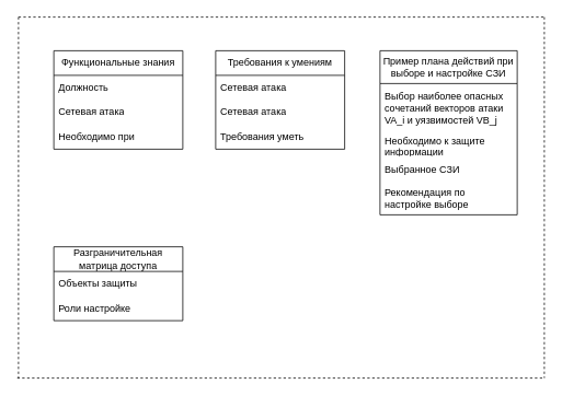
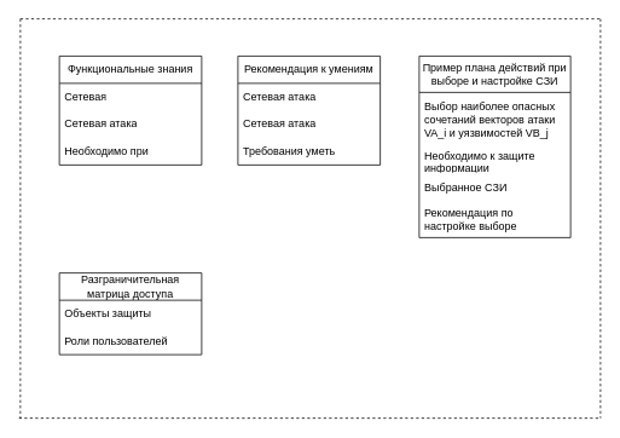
  <mxCell id="0" />
  <mxCell id="1" parent="0" />
  <mxCell id="2" value="" style="endArrow=none;dashed=1;html=1;rounded=0;" edge="1" parent="1"><mxGeometry width="50" height="50" relative="1" as="geometry"><mxPoint x="22" y="20" as="sourcePoint" /><mxPoint x="662" y="20" as="targetPoint" /></mxGeometry></mxCell>
  <mxCell id="3" value="" style="endArrow=none;dashed=1;html=1;rounded=0;" edge="1" parent="1"><mxGeometry width="50" height="50" relative="1" as="geometry"><mxPoint x="20.5" y="460" as="sourcePoint" /><mxPoint x="660.5" y="460" as="targetPoint" /></mxGeometry></mxCell>
  <mxCell id="4" value="" style="endArrow=none;dashed=1;html=1;rounded=0;" edge="1" parent="1"><mxGeometry width="50" height="50" relative="1" as="geometry"><mxPoint x="22" y="20" as="sourcePoint" /><mxPoint x="22" y="460" as="targetPoint" /></mxGeometry></mxCell>
  <mxCell id="5" value="" style="endArrow=none;dashed=1;html=1;rounded=0;" edge="1" parent="1"><mxGeometry width="50" height="50" relative="1" as="geometry"><mxPoint x="662" y="20" as="sourcePoint" /><mxPoint x="662" y="460" as="targetPoint" /></mxGeometry></mxCell>
  <mxCell id="6" value="Функциональные знания" style="swimlane;fontStyle=0;childLayout=stackLayout;horizontal=1;startSize=30;horizontalStack=0;resizeParent=1;resizeParentMax=0;resizeLast=0;collapsible=1;marginBottom=0;whiteSpace=wrap;html=1;" vertex="1" parent="1"><mxGeometry x="65" y="61" width="157" height="120" as="geometry" /></mxCell>
- <mxCell id="7" value="Должность" style="text;strokeColor=none;fillColor=none;align=left;verticalAlign=middle;spacingLeft=4;spacingRight=4;overflow=hidden;points=[[0,0.5],[1,0.5]];portConstraint=eastwest;rotatable=0;whiteSpace=wrap;html=1;" vertex="1" parent="6"><mxGeometry y="30" width="157" height="30" as="geometry" /></mxCell>
+ <mxCell id="7" value="Сетевая" style="text;strokeColor=none;fillColor=none;align=left;verticalAlign=middle;spacingLeft=4;spacingRight=4;overflow=hidden;points=[[0,0.5],[1,0.5]];portConstraint=eastwest;rotatable=0;whiteSpace=wrap;html=1;" vertex="1" parent="6"><mxGeometry y="30" width="157" height="30" as="geometry" /></mxCell>
  <mxCell id="8" value="Сетевая атака" style="text;strokeColor=none;fillColor=none;align=left;verticalAlign=middle;spacingLeft=4;spacingRight=4;overflow=hidden;points=[[0,0.5],[1,0.5]];portConstraint=eastwest;rotatable=0;whiteSpace=wrap;html=1;" vertex="1" parent="6"><mxGeometry y="60" width="157" height="30" as="geometry" /></mxCell>
  <mxCell id="9" value="Необходимо при&amp;nbsp;" style="text;strokeColor=none;fillColor=none;align=left;verticalAlign=middle;spacingLeft=4;spacingRight=4;overflow=hidden;points=[[0,0.5],[1,0.5]];portConstraint=eastwest;rotatable=0;whiteSpace=wrap;html=1;" vertex="1" parent="6"><mxGeometry y="90" width="157" height="30" as="geometry" /></mxCell>
  <mxCell id="10" value="Пример плана действий при выборе и настройке СЗИ" style="swimlane;fontStyle=0;childLayout=stackLayout;horizontal=1;startSize=40;horizontalStack=0;resizeParent=1;resizeParentMax=0;resizeLast=0;collapsible=1;marginBottom=0;whiteSpace=wrap;html=1;" vertex="1" parent="1"><mxGeometry x="462" y="61" width="167" height="200" as="geometry" /></mxCell>
  <mxCell id="11" value="Выбор наиболее опасных сочетаний векторов атаки VA_i и уязвимостей VB_j&amp;nbsp;" style="text;strokeColor=none;fillColor=none;align=left;verticalAlign=middle;spacingLeft=4;spacingRight=4;overflow=hidden;points=[[0,0.5],[1,0.5]];portConstraint=eastwest;rotatable=0;whiteSpace=wrap;html=1;" vertex="1" parent="10"><mxGeometry y="40" width="167" height="60" as="geometry" /></mxCell>
  <mxCell id="12" value="Необходимо к защите информации" style="text;strokeColor=none;fillColor=none;align=left;verticalAlign=middle;spacingLeft=4;spacingRight=4;overflow=hidden;points=[[0,0.5],[1,0.5]];portConstraint=eastwest;rotatable=0;whiteSpace=wrap;html=1;" vertex="1" parent="10"><mxGeometry y="100" width="167" height="30" as="geometry" /></mxCell>
  <mxCell id="13" value="Выбранное СЗИ" style="text;strokeColor=none;fillColor=none;align=left;verticalAlign=middle;spacingLeft=4;spacingRight=4;overflow=hidden;points=[[0,0.5],[1,0.5]];portConstraint=eastwest;rotatable=0;whiteSpace=wrap;html=1;" vertex="1" parent="10"><mxGeometry y="130" width="167" height="30" as="geometry" /></mxCell>
  <mxCell id="14" value="Рекомендация по настройке выборе" style="text;strokeColor=none;fillColor=none;align=left;verticalAlign=middle;spacingLeft=4;spacingRight=4;overflow=hidden;points=[[0,0.5],[1,0.5]];portConstraint=eastwest;rotatable=0;whiteSpace=wrap;html=1;" vertex="1" parent="10"><mxGeometry y="160" width="167" height="40" as="geometry" /></mxCell>
  <mxCell id="15" value="Разграничительная матрица доступа" style="swimlane;fontStyle=0;childLayout=stackLayout;horizontal=1;startSize=30;horizontalStack=0;resizeParent=1;resizeParentMax=0;resizeLast=0;collapsible=1;marginBottom=0;whiteSpace=wrap;html=1;" vertex="1" parent="1"><mxGeometry x="65" y="300" width="157" height="90" as="geometry" /></mxCell>
  <mxCell id="16" value="Объекты защиты" style="text;strokeColor=none;fillColor=none;align=left;verticalAlign=middle;spacingLeft=4;spacingRight=4;overflow=hidden;points=[[0,0.5],[1,0.5]];portConstraint=eastwest;rotatable=0;whiteSpace=wrap;html=1;" vertex="1" parent="15"><mxGeometry y="30" width="157" height="30" as="geometry" /></mxCell>
- <mxCell id="17" value="Роли настройке" style="text;strokeColor=none;fillColor=none;align=left;verticalAlign=middle;spacingLeft=4;spacingRight=4;overflow=hidden;points=[[0,0.5],[1,0.5]];portConstraint=eastwest;rotatable=0;whiteSpace=wrap;html=1;" vertex="1" parent="15"><mxGeometry y="60" width="157" height="30" as="geometry" /></mxCell>
- <mxCell id="18" value="Требования к умениям" style="swimlane;fontStyle=0;childLayout=stackLayout;horizontal=1;startSize=30;horizontalStack=0;resizeParent=1;resizeParentMax=0;resizeLast=0;collapsible=1;marginBottom=0;whiteSpace=wrap;html=1;" vertex="1" parent="1"><mxGeometry x="262" y="61" width="157" height="120" as="geometry" /></mxCell>
+ <mxCell id="17" value="Роли пользователей" style="text;strokeColor=none;fillColor=none;align=left;verticalAlign=middle;spacingLeft=4;spacingRight=4;overflow=hidden;points=[[0,0.5],[1,0.5]];portConstraint=eastwest;rotatable=0;whiteSpace=wrap;html=1;" vertex="1" parent="15"><mxGeometry y="60" width="157" height="30" as="geometry" /></mxCell>
+ <mxCell id="18" value="Рекомендация к умениям" style="swimlane;fontStyle=0;childLayout=stackLayout;horizontal=1;startSize=30;horizontalStack=0;resizeParent=1;resizeParentMax=0;resizeLast=0;collapsible=1;marginBottom=0;whiteSpace=wrap;html=1;" vertex="1" parent="1"><mxGeometry x="262" y="61" width="157" height="120" as="geometry" /></mxCell>
  <mxCell id="19" value="Сетевая атака&amp;nbsp;" style="text;strokeColor=none;fillColor=none;align=left;verticalAlign=middle;spacingLeft=4;spacingRight=4;overflow=hidden;points=[[0,0.5],[1,0.5]];portConstraint=eastwest;rotatable=0;whiteSpace=wrap;html=1;" vertex="1" parent="18"><mxGeometry y="30" width="157" height="30" as="geometry" /></mxCell>
  <mxCell id="20" value="Сетевая атака" style="text;strokeColor=none;fillColor=none;align=left;verticalAlign=middle;spacingLeft=4;spacingRight=4;overflow=hidden;points=[[0,0.5],[1,0.5]];portConstraint=eastwest;rotatable=0;whiteSpace=wrap;html=1;" vertex="1" parent="18"><mxGeometry y="60" width="157" height="30" as="geometry" /></mxCell>
  <mxCell id="21" value="Требования уметь&amp;nbsp;" style="text;strokeColor=none;fillColor=none;align=left;verticalAlign=middle;spacingLeft=4;spacingRight=4;overflow=hidden;points=[[0,0.5],[1,0.5]];portConstraint=eastwest;rotatable=0;whiteSpace=wrap;html=1;" vertex="1" parent="18"><mxGeometry y="90" width="157" height="30" as="geometry" /></mxCell>
